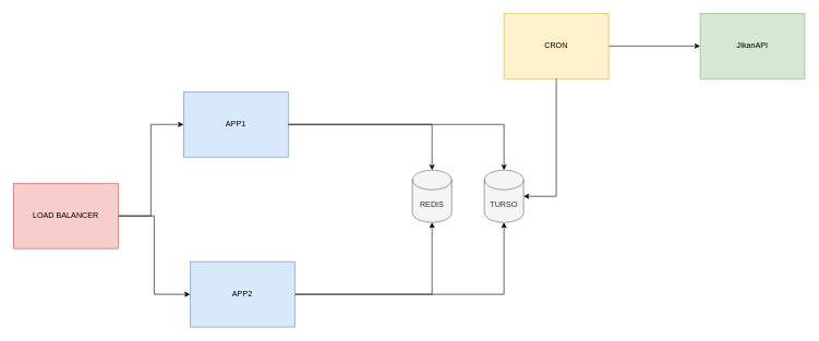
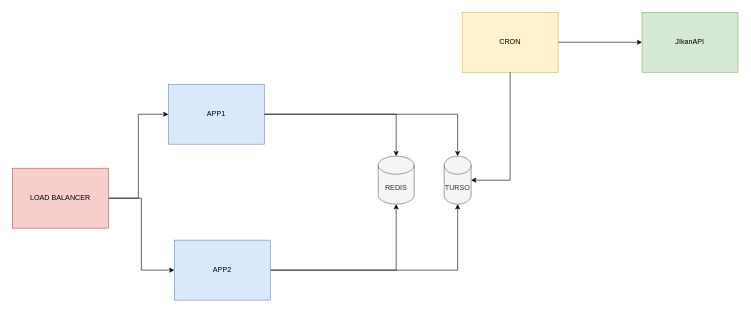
  <mxCell id="0" />
  <mxCell id="1" parent="0" />
  <mxCell id="2" style="edgeStyle=orthogonalEdgeStyle;rounded=0;orthogonalLoop=1;jettySize=auto;html=1;entryX=0;entryY=0.5;entryDx=0;entryDy=0;" edge="1" parent="1" source="4" target="6"><mxGeometry relative="1" as="geometry" /></mxCell>
  <mxCell id="3" style="edgeStyle=orthogonalEdgeStyle;rounded=0;orthogonalLoop=1;jettySize=auto;html=1;entryX=0;entryY=0.5;entryDx=0;entryDy=0;" edge="1" parent="1" source="4" target="9"><mxGeometry relative="1" as="geometry" /></mxCell>
  <mxCell id="4" value="LOAD BALANCER" style="rounded=0;whiteSpace=wrap;html=1;fillColor=#f8cecc;strokeColor=#b85450;" vertex="1" parent="1"><mxGeometry x="20" y="280" width="160" height="100" as="geometry" /></mxCell>
  <mxCell id="5" style="edgeStyle=orthogonalEdgeStyle;rounded=0;orthogonalLoop=1;jettySize=auto;html=1;" edge="1" parent="1" source="6" target="10"><mxGeometry relative="1" as="geometry" /></mxCell>
  <mxCell id="6" value="APP1" style="rounded=0;whiteSpace=wrap;html=1;fillColor=#dae8fc;strokeColor=#6c8ebf;" vertex="1" parent="1"><mxGeometry x="280" y="140" width="160" height="100" as="geometry" /></mxCell>
  <mxCell id="7" style="edgeStyle=orthogonalEdgeStyle;rounded=0;orthogonalLoop=1;jettySize=auto;html=1;" edge="1" parent="1" source="9" target="11"><mxGeometry relative="1" as="geometry" /></mxCell>
  <mxCell id="8" style="edgeStyle=orthogonalEdgeStyle;rounded=0;orthogonalLoop=1;jettySize=auto;html=1;" edge="1" parent="1" source="9" target="10"><mxGeometry relative="1" as="geometry" /></mxCell>
  <mxCell id="9" value="APP2" style="rounded=0;whiteSpace=wrap;html=1;fillColor=#dae8fc;strokeColor=#6c8ebf;" vertex="1" parent="1"><mxGeometry x="290" y="400" width="160" height="100" as="geometry" /></mxCell>
  <mxCell id="10" value="REDIS" style="shape=cylinder3;whiteSpace=wrap;html=1;boundedLbl=1;backgroundOutline=1;size=15;fillColor=#f5f5f5;fontColor=#333333;strokeColor=#666666;" vertex="1" parent="1"><mxGeometry x="630" y="260" width="60" height="80" as="geometry" /></mxCell>
- <mxCell id="11" value="TURSO" style="shape=cylinder3;whiteSpace=wrap;html=1;boundedLbl=1;backgroundOutline=1;size=15;fillColor=#f5f5f5;fontColor=#333333;strokeColor=#666666;" vertex="1" parent="1"><mxGeometry x="740" y="260" width="60" height="80" as="geometry" /></mxCell>
+ <mxCell id="11" value="TURSO" style="shape=cylinder3;whiteSpace=wrap;html=1;boundedLbl=1;backgroundOutline=1;size=15;fillColor=#f5f5f5;fontColor=#333333;strokeColor=#666666;" vertex="1" parent="1"><mxGeometry x="740" y="260" width="45" height="80" as="geometry" /></mxCell>
  <mxCell id="12" style="edgeStyle=orthogonalEdgeStyle;rounded=0;orthogonalLoop=1;jettySize=auto;html=1;" edge="1" parent="1" source="13" target="15"><mxGeometry relative="1" as="geometry" /></mxCell>
  <mxCell id="13" value="CRON" style="rounded=0;whiteSpace=wrap;html=1;fillColor=#fff2cc;strokeColor=#d6b656;" vertex="1" parent="1"><mxGeometry x="770" y="20" width="160" height="100" as="geometry" /></mxCell>
  <mxCell id="14" style="edgeStyle=orthogonalEdgeStyle;rounded=0;orthogonalLoop=1;jettySize=auto;html=1;entryX=0.5;entryY=0;entryDx=0;entryDy=0;entryPerimeter=0;" edge="1" parent="1" source="6" target="11"><mxGeometry relative="1" as="geometry" /></mxCell>
  <mxCell id="15" value="JIkanAPI" style="rounded=0;whiteSpace=wrap;html=1;fillColor=#d5e8d4;strokeColor=#82b366;" vertex="1" parent="1"><mxGeometry x="1070" y="20" width="160" height="100" as="geometry" /></mxCell>
  <mxCell id="16" style="edgeStyle=orthogonalEdgeStyle;rounded=0;orthogonalLoop=1;jettySize=auto;html=1;entryX=1;entryY=0.5;entryDx=0;entryDy=0;entryPerimeter=0;" edge="1" parent="1" source="13" target="11"><mxGeometry relative="1" as="geometry" /></mxCell>
